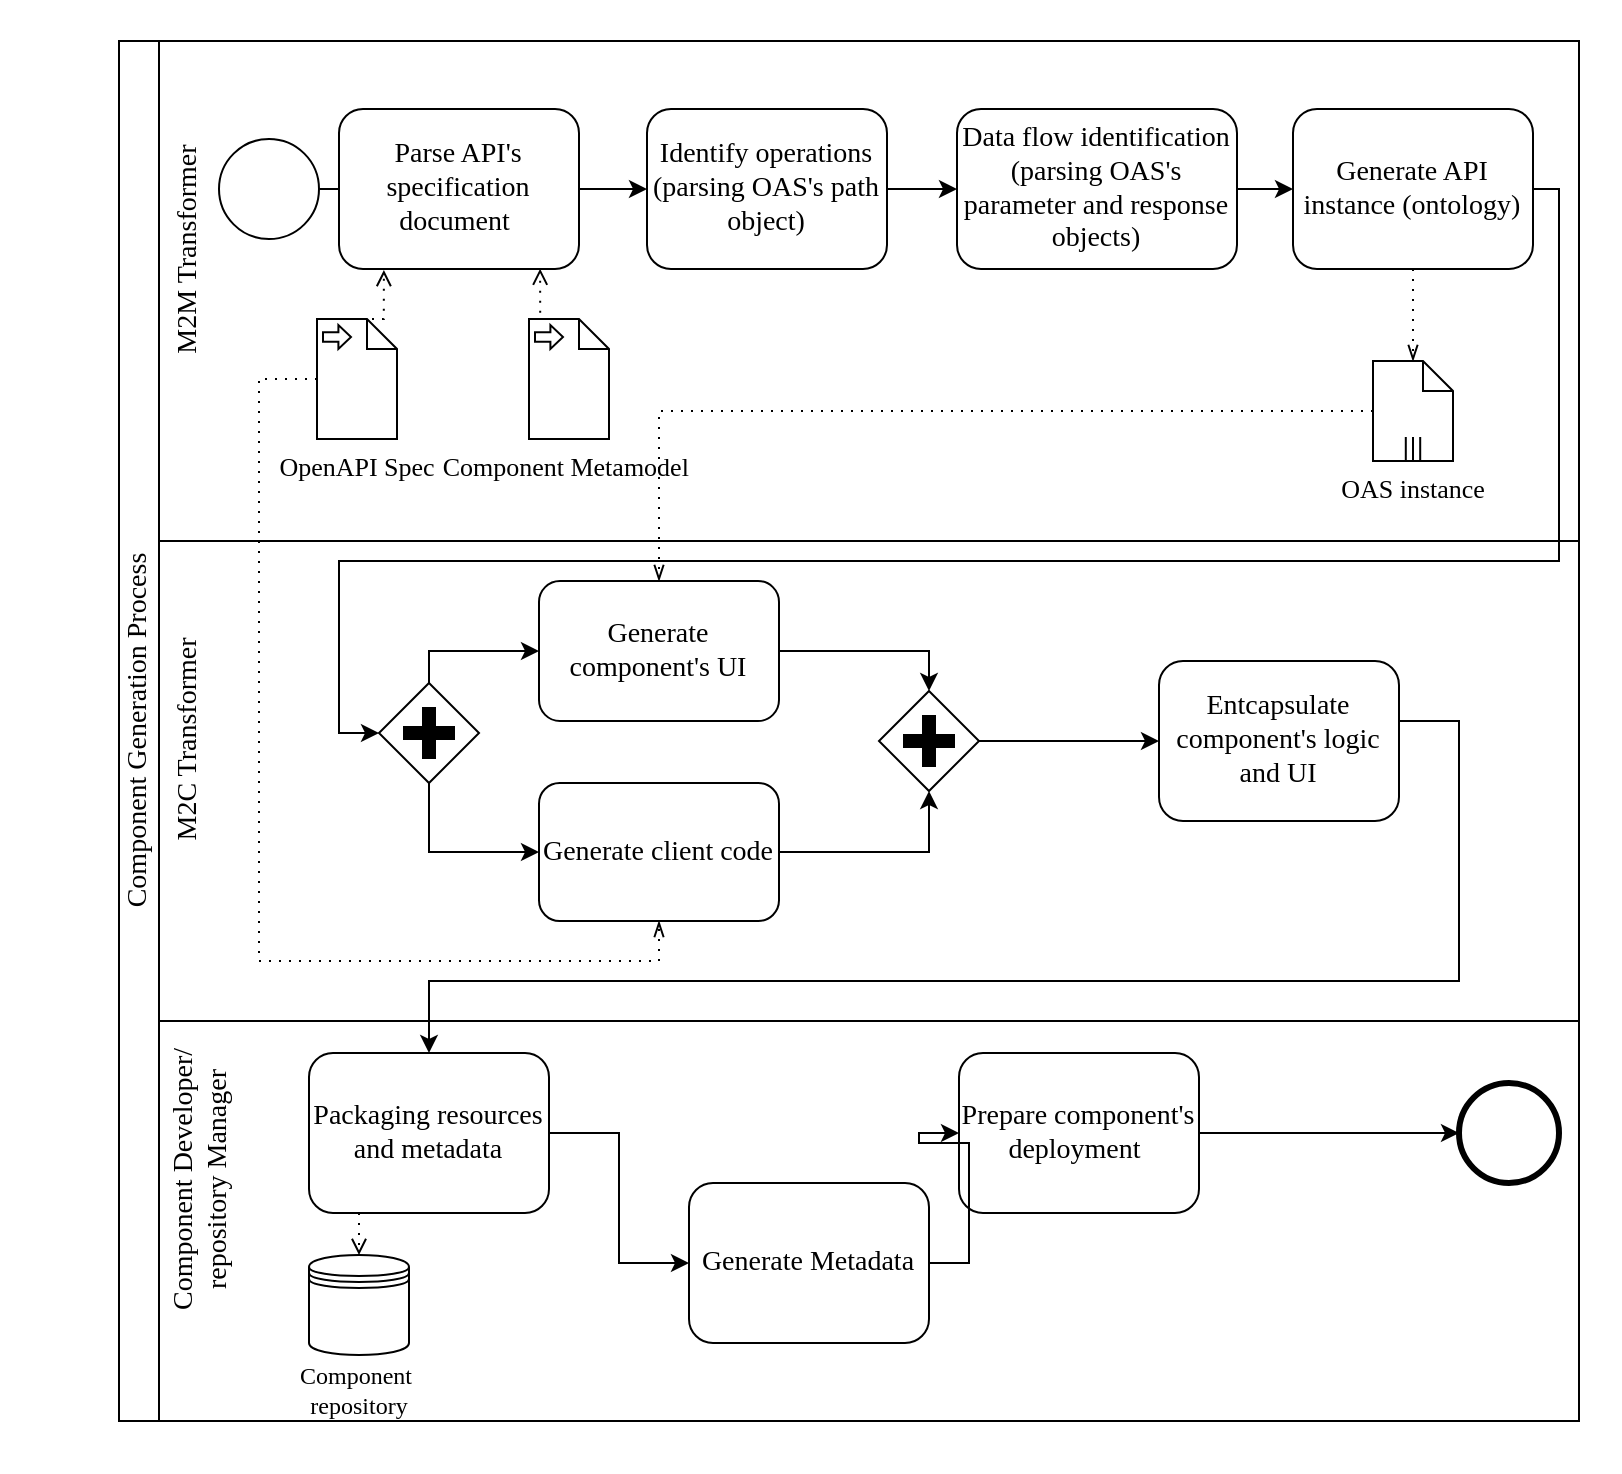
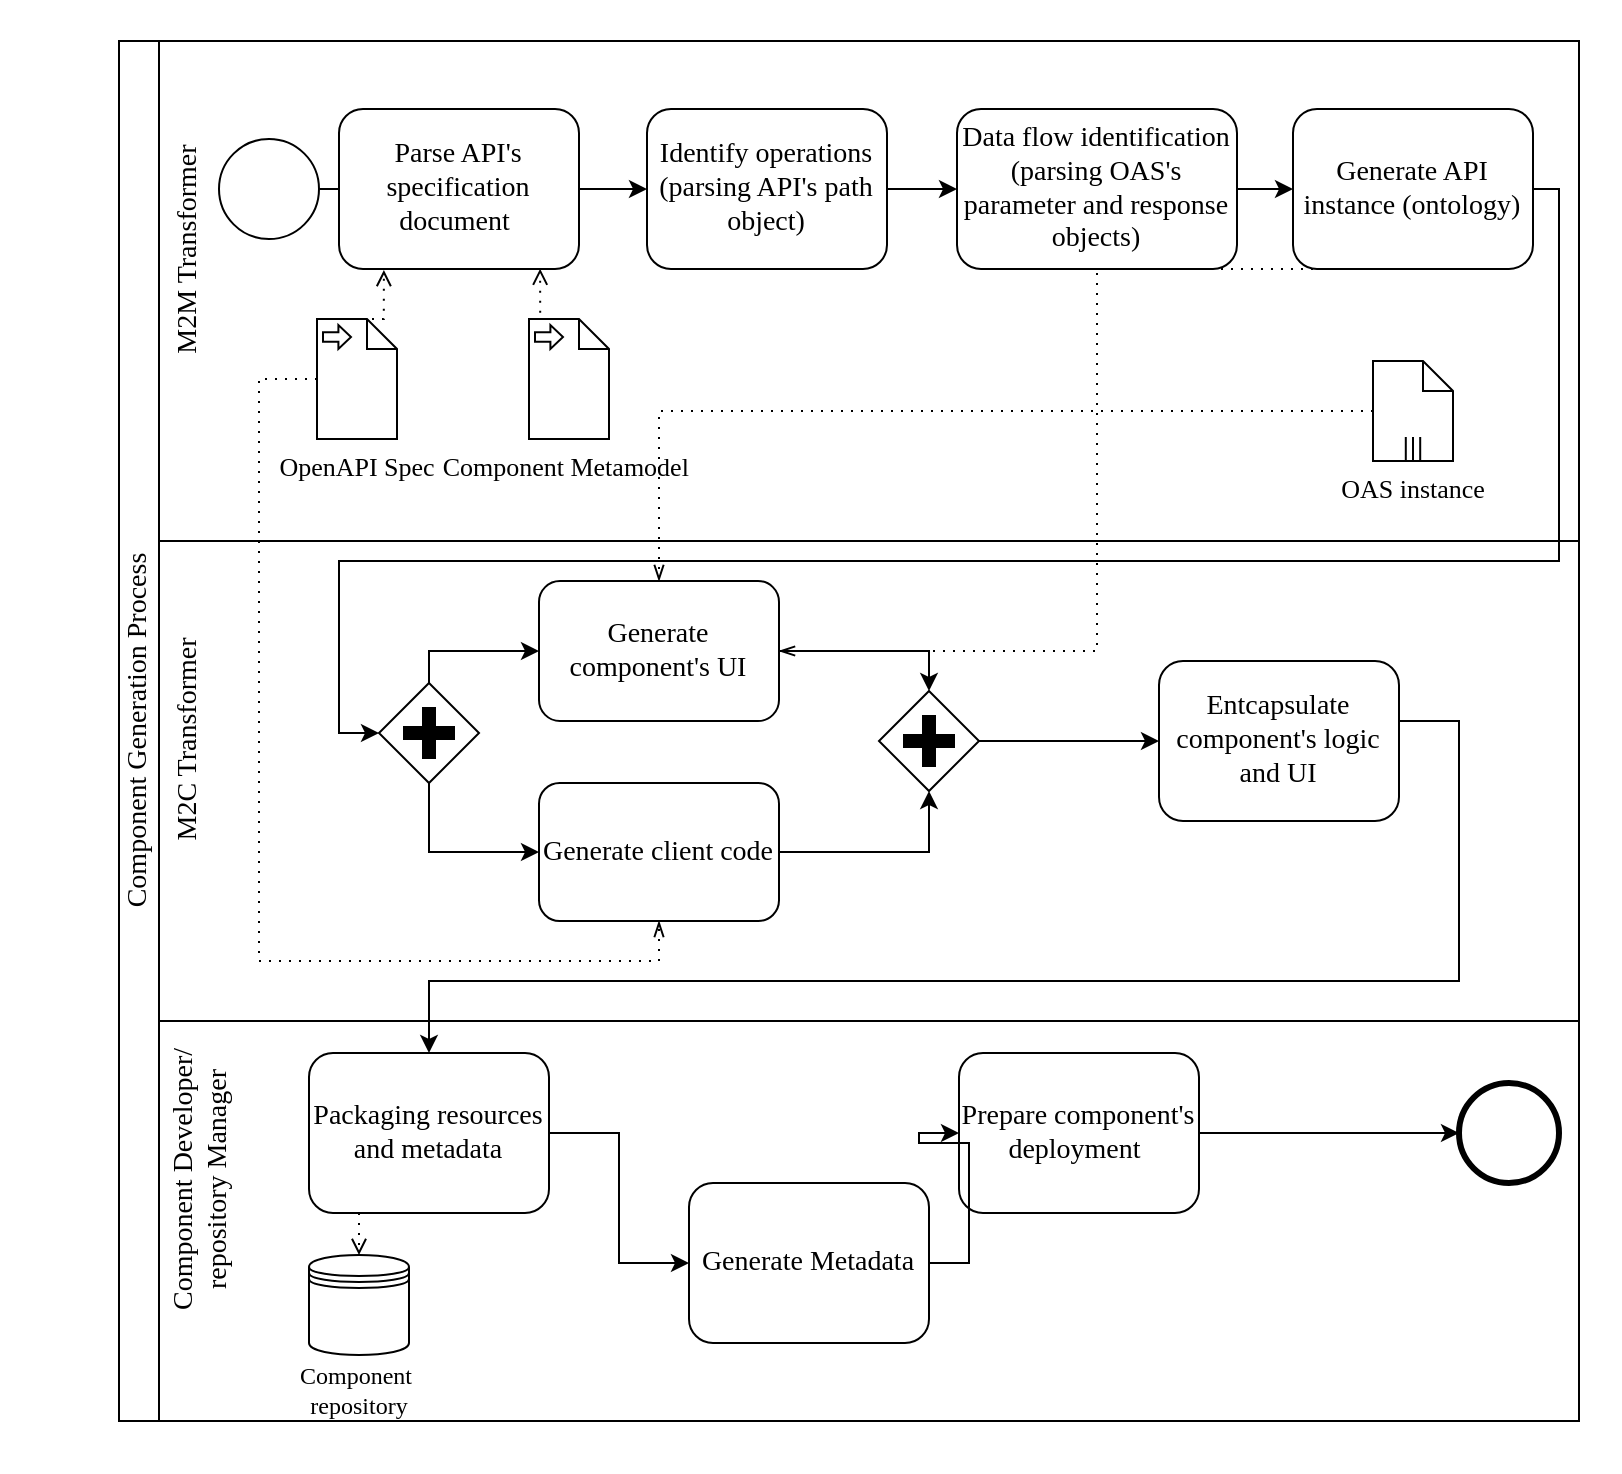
  <mxCell id="0" />
  <mxCell id="1" parent="0" />
  <mxCell id="2" value="&lt;font style=&quot;font-weight: normal; font-size: 14px;&quot; face=&quot;Garamond&quot;&gt;Component Generation Process&lt;/font&gt;" style="swimlane;startSize=20;horizontal=0;html=1;whiteSpace=wrap;" parent="1" vertex="1"><mxGeometry x="59" y="20" width="730" height="690" as="geometry" /></mxCell>
  <mxCell id="3" value="" style="swimlane;html=1;startSize=20;fontStyle=0;collapsible=0;horizontal=0;swimlaneLine=0;fillColor=none;whiteSpace=wrap;" parent="2" vertex="1"><mxGeometry x="20" y="250" width="710" height="240" as="geometry" /></mxCell>
  <mxCell id="4" value="" style="swimlane;html=1;startSize=20;fontStyle=0;collapsible=0;horizontal=0;swimlaneLine=0;fillColor=none;whiteSpace=wrap;" parent="3" vertex="1"><mxGeometry y="-250" width="710" height="250" as="geometry" /></mxCell>
  <mxCell id="5" value="&lt;font style=&quot;font-size: 14px;&quot; face=&quot;Garamond&quot;&gt;M2M Transformer&lt;/font&gt;" style="text;html=1;align=center;verticalAlign=middle;resizable=0;points=[];autosize=1;strokeColor=none;fillColor=none;rotation=-90;" parent="4" vertex="1"><mxGeometry x="-50" y="90" width="130" height="30" as="geometry" /></mxCell>
  <mxCell id="6" value="" style="shape=mxgraph.bpmn.shape;html=1;verticalLabelPosition=bottom;labelBackgroundColor=#ffffff;verticalAlign=top;perimeter=ellipsePerimeter;outline=standard;symbol=general;" parent="4" vertex="1"><mxGeometry x="30" y="49" width="50" height="50" as="geometry" /></mxCell>
- <mxCell id="7" value="&lt;font style=&quot;font-size: 14px;&quot; face=&quot;Garamond&quot;&gt;Identify operations (parsing OAS's path object)&lt;/font&gt;" style="shape=ext;rounded=1;html=1;whiteSpace=wrap;" parent="4" vertex="1"><mxGeometry x="244" y="34" width="120" height="80" as="geometry" /></mxCell>
+ <mxCell id="7" value="&lt;font style=&quot;font-size: 14px;&quot; face=&quot;Garamond&quot;&gt;Identify operations (parsing API's path object)&lt;/font&gt;" style="shape=ext;rounded=1;html=1;whiteSpace=wrap;" parent="4" vertex="1"><mxGeometry x="244" y="34" width="120" height="80" as="geometry" /></mxCell>
  <mxCell id="8" value="&lt;font style=&quot;font-size: 14px;&quot; face=&quot;Garamond&quot;&gt;Data flow identification (parsing OAS's parameter and response objects)&lt;/font&gt;" style="shape=ext;rounded=1;html=1;whiteSpace=wrap;" parent="4" vertex="1"><mxGeometry x="399" y="34" width="140" height="80" as="geometry" /></mxCell>
  <mxCell id="9" style="edgeStyle=orthogonalEdgeStyle;rounded=0;html=1;jettySize=auto;orthogonalLoop=1;" parent="4" source="6" target="7" edge="1"><mxGeometry relative="1" as="geometry" /></mxCell>
  <mxCell id="10" style="edgeStyle=orthogonalEdgeStyle;rounded=0;html=1;jettySize=auto;orthogonalLoop=1;" parent="4" source="7" target="8" edge="1"><mxGeometry relative="1" as="geometry" /></mxCell>
  <mxCell id="11" style="edgeStyle=orthogonalEdgeStyle;rounded=0;html=1;jettySize=auto;orthogonalLoop=1;exitX=1;exitY=0.5;exitDx=0;exitDy=0;entryX=0;entryY=0.5;entryDx=0;entryDy=0;" parent="4" source="8" target="12" edge="1"><mxGeometry relative="1" as="geometry"><mxPoint x="520" y="74" as="targetPoint" /></mxGeometry></mxCell>
  <mxCell id="12" value="&lt;font style=&quot;font-size: 14px;&quot; face=&quot;Garamond&quot;&gt;Generate API instance (ontology)&lt;/font&gt;" style="shape=ext;rounded=1;html=1;whiteSpace=wrap;" parent="4" vertex="1"><mxGeometry x="567" y="34" width="120" height="80" as="geometry" /></mxCell>
  <mxCell id="13" value="&lt;font style=&quot;font-size: 13px;&quot; face=&quot;Garamond&quot;&gt;OAS instance&lt;/font&gt;" style="shape=mxgraph.bpmn.data;labelPosition=center;verticalLabelPosition=bottom;align=center;verticalAlign=top;size=15;html=1;bpmnTransferType=none;isCollection=1;" parent="4" vertex="1"><mxGeometry x="607" y="160" width="40" height="50" as="geometry" /></mxCell>
- <mxCell id="14" value="" style="edgeStyle=elbowEdgeStyle;fontSize=12;html=1;endFill=0;startFill=0;endSize=6;startSize=6;dashed=1;dashPattern=1 4;endArrow=openThin;startArrow=none;rounded=0;exitX=0.5;exitY=1;exitDx=0;exitDy=0;entryX=0.5;entryY=0;entryDx=0;entryDy=0;entryPerimeter=0;" parent="4" source="12" target="13" edge="1"><mxGeometry width="160" relative="1" as="geometry"><mxPoint x="360" y="210" as="sourcePoint" /><mxPoint x="580" y="140" as="targetPoint" /></mxGeometry></mxCell>
+ <mxCell id="14" value="" style="edgeStyle=elbowEdgeStyle;fontSize=12;html=1;endFill=0;startFill=0;endSize=6;startSize=6;dashed=1;dashPattern=1 4;endArrow=openThin;startArrow=none;rounded=0;exitX=0.5;exitY=1;exitDx=0;exitDy=0;" parent="4" source="12" target="23" edge="1"><mxGeometry width="160" relative="1" as="geometry"><mxPoint x="360" y="210" as="sourcePoint" /><mxPoint x="580" y="140" as="targetPoint" /></mxGeometry></mxCell>
  <mxCell id="15" value="&lt;font style=&quot;font-size: 13px;&quot; face=&quot;Garamond&quot;&gt;OpenAPI Spec&lt;/font&gt;" style="shape=mxgraph.bpmn.data;labelPosition=center;verticalLabelPosition=bottom;align=center;verticalAlign=top;size=15;html=1;bpmnTransferType=input;" parent="4" vertex="1"><mxGeometry x="79" y="139" width="40" height="60" as="geometry" /></mxCell>
  <mxCell id="16" value="&lt;font face=&quot;Garamond&quot; style=&quot;font-size: 13px;&quot;&gt;Component Metamodel&amp;nbsp;&lt;/font&gt;&lt;div&gt;&lt;br&gt;&lt;/div&gt;" style="shape=mxgraph.bpmn.data;labelPosition=center;verticalLabelPosition=bottom;align=center;verticalAlign=top;size=15;html=1;bpmnTransferType=input;" parent="4" vertex="1"><mxGeometry x="185" y="139" width="40" height="60" as="geometry" /></mxCell>
  <mxCell id="17" value="&lt;font style=&quot;font-size: 14px;&quot; face=&quot;Garamond&quot;&gt;Parse API's specification document&amp;nbsp;&lt;/font&gt;" style="shape=ext;rounded=1;html=1;whiteSpace=wrap;" parent="4" vertex="1"><mxGeometry x="90" y="34" width="120" height="80" as="geometry" /></mxCell>
  <mxCell id="18" style="edgeStyle=orthogonalEdgeStyle;rounded=0;orthogonalLoop=1;jettySize=auto;html=1;exitX=0;exitY=0;exitDx=12.5;exitDy=0;exitPerimeter=0;entryX=0.187;entryY=1.006;entryDx=0;entryDy=0;entryPerimeter=0;dashed=1;dashPattern=1 4;endArrow=open;endFill=0;" parent="4" source="15" target="17" edge="1"><mxGeometry relative="1" as="geometry" /></mxCell>
  <mxCell id="19" style="edgeStyle=orthogonalEdgeStyle;rounded=0;orthogonalLoop=1;jettySize=auto;html=1;exitX=0;exitY=0;exitDx=12.5;exitDy=0;exitPerimeter=0;entryX=0.838;entryY=0.998;entryDx=0;entryDy=0;entryPerimeter=0;dashed=1;dashPattern=1 4;endArrow=open;endFill=0;" parent="4" source="16" target="17" edge="1"><mxGeometry relative="1" as="geometry" /></mxCell>
  <mxCell id="20" value="&lt;font style=&quot;font-size: 14px;&quot; face=&quot;Garamond&quot;&gt;M2C Transformer&lt;/font&gt;" style="text;html=1;align=center;verticalAlign=middle;resizable=0;points=[];autosize=1;strokeColor=none;fillColor=none;rotation=-90;" parent="3" vertex="1"><mxGeometry x="-45" y="85" width="120" height="30" as="geometry" /></mxCell>
  <mxCell id="21" style="edgeStyle=orthogonalEdgeStyle;rounded=0;orthogonalLoop=1;jettySize=auto;html=1;entryX=0.5;entryY=1;entryDx=0;entryDy=0;exitX=1;exitY=0.5;exitDx=0;exitDy=0;entryPerimeter=0;" parent="3" source="22" target="29" edge="1"><mxGeometry relative="1" as="geometry"><Array as="points"><mxPoint x="385" y="155" /></Array></mxGeometry></mxCell>
  <mxCell id="22" value="&lt;font face=&quot;Garamond&quot;&gt;&lt;span style=&quot;font-size: 14px;&quot;&gt;Generate client code&lt;/span&gt;&lt;/font&gt;" style="shape=ext;rounded=1;html=1;whiteSpace=wrap;" parent="3" vertex="1"><mxGeometry x="190" y="121" width="120" height="69" as="geometry" /></mxCell>
  <mxCell id="23" value="&lt;font style=&quot;font-size: 14px;&quot; face=&quot;Garamond&quot;&gt;Generate component's UI&lt;/font&gt;" style="shape=ext;rounded=1;html=1;whiteSpace=wrap;" parent="3" vertex="1"><mxGeometry x="190" y="20" width="120" height="70" as="geometry" /></mxCell>
  <mxCell id="24" style="edgeStyle=orthogonalEdgeStyle;rounded=0;html=1;jettySize=auto;orthogonalLoop=1;exitX=1;exitY=0.5;exitDx=0;exitDy=0;entryX=0.5;entryY=0;entryDx=0;entryDy=0;entryPerimeter=0;" parent="3" source="23" target="29" edge="1"><mxGeometry relative="1" as="geometry"><mxPoint x="490" y="110" as="targetPoint" /></mxGeometry></mxCell>
  <mxCell id="25" value="&lt;font style=&quot;font-size: 14px;&quot; face=&quot;Garamond&quot;&gt;Entcapsulate component's logic and UI&lt;/font&gt;" style="shape=ext;rounded=1;html=1;whiteSpace=wrap;" parent="3" vertex="1"><mxGeometry x="500" y="60" width="120" height="80" as="geometry" /></mxCell>
  <mxCell id="26" style="edgeStyle=orthogonalEdgeStyle;rounded=0;orthogonalLoop=1;jettySize=auto;html=1;exitX=0;exitY=0.5;exitDx=0;exitDy=0;exitPerimeter=0;entryX=0.5;entryY=1;entryDx=0;entryDy=0;dashed=1;dashPattern=1 4;endArrow=openThin;endFill=0;" parent="3" source="15" target="22" edge="1"><mxGeometry relative="1" as="geometry"><Array as="points"><mxPoint x="50" y="-81" /><mxPoint x="50" y="210" /><mxPoint x="250" y="210" /></Array></mxGeometry></mxCell>
  <mxCell id="27" style="edgeStyle=orthogonalEdgeStyle;rounded=0;orthogonalLoop=1;jettySize=auto;html=1;entryX=0.5;entryY=0;entryDx=0;entryDy=0;dashed=1;dashPattern=1 4;endArrow=openThin;endFill=0;exitX=0;exitY=0.5;exitDx=0;exitDy=0;exitPerimeter=0;" parent="3" source="13" target="23" edge="1"><mxGeometry relative="1" as="geometry"><Array as="points"><mxPoint x="250" y="-65" /></Array></mxGeometry></mxCell>
  <mxCell id="28" style="edgeStyle=orthogonalEdgeStyle;rounded=0;orthogonalLoop=1;jettySize=auto;html=1;exitX=1;exitY=0.5;exitDx=0;exitDy=0;exitPerimeter=0;entryX=0;entryY=0.5;entryDx=0;entryDy=0;" parent="3" source="29" target="25" edge="1"><mxGeometry relative="1" as="geometry" /></mxCell>
  <mxCell id="29" value="" style="points=[[0.25,0.25,0],[0.5,0,0],[0.75,0.25,0],[1,0.5,0],[0.75,0.75,0],[0.5,1,0],[0.25,0.75,0],[0,0.5,0]];shape=mxgraph.bpmn.gateway2;html=1;verticalLabelPosition=bottom;labelBackgroundColor=#ffffff;verticalAlign=top;align=center;perimeter=rhombusPerimeter;outlineConnect=0;outline=none;symbol=none;gwType=parallel;" parent="3" vertex="1"><mxGeometry x="360" y="75" width="50" height="50" as="geometry" /></mxCell>
  <mxCell id="30" style="edgeStyle=orthogonalEdgeStyle;rounded=0;orthogonalLoop=1;jettySize=auto;html=1;exitX=1;exitY=0.5;exitDx=0;exitDy=0;entryX=0;entryY=0.5;entryDx=0;entryDy=0;entryPerimeter=0;" parent="3" source="12" target="33" edge="1"><mxGeometry relative="1" as="geometry"><Array as="points"><mxPoint x="700" y="-176" /><mxPoint x="700" y="10" /><mxPoint x="90" y="10" /><mxPoint x="90" y="96" /></Array></mxGeometry></mxCell>
  <mxCell id="31" style="edgeStyle=orthogonalEdgeStyle;rounded=0;orthogonalLoop=1;jettySize=auto;html=1;exitX=0.5;exitY=0;exitDx=0;exitDy=0;exitPerimeter=0;entryX=0;entryY=0.5;entryDx=0;entryDy=0;" parent="3" source="33" target="23" edge="1"><mxGeometry relative="1" as="geometry"><Array as="points"><mxPoint x="135" y="55" /></Array></mxGeometry></mxCell>
  <mxCell id="32" style="edgeStyle=orthogonalEdgeStyle;rounded=0;orthogonalLoop=1;jettySize=auto;html=1;entryX=0;entryY=0.5;entryDx=0;entryDy=0;exitX=0.5;exitY=1;exitDx=0;exitDy=0;exitPerimeter=0;" parent="3" source="33" target="22" edge="1"><mxGeometry relative="1" as="geometry" /></mxCell>
  <mxCell id="33" value="" style="points=[[0.25,0.25,0],[0.5,0,0],[0.75,0.25,0],[1,0.5,0],[0.75,0.75,0],[0.5,1,0],[0.25,0.75,0],[0,0.5,0]];shape=mxgraph.bpmn.gateway2;html=1;verticalLabelPosition=bottom;labelBackgroundColor=#ffffff;verticalAlign=top;align=center;perimeter=rhombusPerimeter;outlineConnect=0;outline=none;symbol=none;gwType=parallel;" parent="3" vertex="1"><mxGeometry x="110" y="71" width="50" height="50" as="geometry" /></mxCell>
  <mxCell id="34" value="" style="swimlane;html=1;startSize=20;fontStyle=0;collapsible=0;horizontal=0;swimlaneLine=0;fillColor=none;whiteSpace=wrap;" parent="2" vertex="1"><mxGeometry x="20" y="490" width="710" height="200" as="geometry" /></mxCell>
  <mxCell id="35" value="&lt;font style=&quot;font-size: 14px;&quot; face=&quot;Garamond&quot;&gt;Component Developer/&lt;/font&gt;&lt;div&gt;&lt;font style=&quot;font-size: 14px;&quot; face=&quot;Garamond&quot;&gt;repository Manager&lt;/font&gt;&lt;/div&gt;" style="text;html=1;align=center;verticalAlign=middle;resizable=0;points=[];autosize=1;strokeColor=none;fillColor=none;rotation=-90;" parent="34" vertex="1"><mxGeometry x="-59" y="55" width="160" height="50" as="geometry" /></mxCell>
  <mxCell id="36" style="edgeStyle=orthogonalEdgeStyle;rounded=0;orthogonalLoop=1;jettySize=auto;html=1;exitX=1;exitY=0.5;exitDx=0;exitDy=0;entryX=0;entryY=0.5;entryDx=0;entryDy=0;" parent="34" source="38" target="43" edge="1"><mxGeometry relative="1" as="geometry" /></mxCell>
  <mxCell id="37" style="edgeStyle=orthogonalEdgeStyle;rounded=0;orthogonalLoop=1;jettySize=auto;html=1;exitX=0.25;exitY=1;exitDx=0;exitDy=0;entryX=0.5;entryY=0;entryDx=0;entryDy=0;dashed=1;dashPattern=1 4;endArrow=open;endFill=0;" parent="34" source="38" target="45" edge="1"><mxGeometry relative="1" as="geometry" /></mxCell>
  <mxCell id="38" value="&lt;font style=&quot;&quot; face=&quot;Garamond&quot;&gt;&lt;span style=&quot;font-size: 14px;&quot;&gt;Packaging&amp;nbsp;resources and metadata&lt;/span&gt;&lt;/font&gt;" style="shape=ext;rounded=1;html=1;whiteSpace=wrap;" parent="34" vertex="1"><mxGeometry x="75" y="16" width="120" height="80" as="geometry" /></mxCell>
  <mxCell id="39" value="" style="points=[[0.145,0.145,0],[0.5,0,0],[0.855,0.145,0],[1,0.5,0],[0.855,0.855,0],[0.5,1,0],[0.145,0.855,0],[0,0.5,0]];shape=mxgraph.bpmn.event;html=1;verticalLabelPosition=bottom;labelBackgroundColor=#ffffff;verticalAlign=top;align=center;perimeter=ellipsePerimeter;outlineConnect=0;aspect=fixed;outline=end;symbol=terminate2;" parent="34" vertex="1"><mxGeometry x="650" y="31" width="50" height="50" as="geometry" /></mxCell>
  <mxCell id="40" style="edgeStyle=orthogonalEdgeStyle;rounded=0;orthogonalLoop=1;jettySize=auto;html=1;" parent="34" source="41" target="39" edge="1"><mxGeometry relative="1" as="geometry" /></mxCell>
  <mxCell id="41" value="&lt;font style=&quot;&quot; face=&quot;Garamond&quot;&gt;&lt;span style=&quot;font-size: 14px;&quot;&gt;Prepare component's deployment&amp;nbsp;&lt;/span&gt;&lt;/font&gt;" style="shape=ext;rounded=1;html=1;whiteSpace=wrap;" parent="34" vertex="1"><mxGeometry x="400" y="16" width="120" height="80" as="geometry" /></mxCell>
  <mxCell id="42" style="edgeStyle=orthogonalEdgeStyle;rounded=0;orthogonalLoop=1;jettySize=auto;html=1;entryX=0;entryY=0.5;entryDx=0;entryDy=0;" parent="34" source="43" target="41" edge="1"><mxGeometry relative="1" as="geometry" /></mxCell>
  <mxCell id="43" value="&lt;font style=&quot;&quot; face=&quot;Garamond&quot;&gt;&lt;span style=&quot;font-size: 14px;&quot;&gt;Generate Metadata&lt;/span&gt;&lt;/font&gt;" style="shape=ext;rounded=1;html=1;whiteSpace=wrap;" parent="34" vertex="1"><mxGeometry x="265" y="81" width="120" height="80" as="geometry" /></mxCell>
  <mxCell id="44" value="" style="group" parent="34" vertex="1" connectable="0"><mxGeometry x="60" y="117" width="80" height="88" as="geometry" /></mxCell>
  <mxCell id="45" value="" style="shape=datastore;whiteSpace=wrap;html=1;" parent="44" vertex="1"><mxGeometry x="15" width="50" height="50" as="geometry" /></mxCell>
  <mxCell id="46" value="&lt;font face=&quot;Garamond&quot;&gt;Component&amp;nbsp;&lt;/font&gt;&lt;div&gt;&lt;font face=&quot;Garamond&quot;&gt;repository&lt;/font&gt;&lt;/div&gt;" style="text;html=1;align=center;verticalAlign=middle;resizable=0;points=[];autosize=1;strokeColor=none;fillColor=none;" parent="44" vertex="1"><mxGeometry y="48" width="80" height="40" as="geometry" /></mxCell>
  <mxCell id="47" style="edgeStyle=orthogonalEdgeStyle;rounded=0;orthogonalLoop=1;jettySize=auto;html=1;exitX=1;exitY=0.5;exitDx=0;exitDy=0;entryX=0.5;entryY=0;entryDx=0;entryDy=0;" parent="2" source="25" target="38" edge="1"><mxGeometry relative="1" as="geometry"><Array as="points"><mxPoint x="640" y="340" /><mxPoint x="670" y="340" /><mxPoint x="670" y="470" /><mxPoint x="155" y="470" /></Array></mxGeometry></mxCell>
